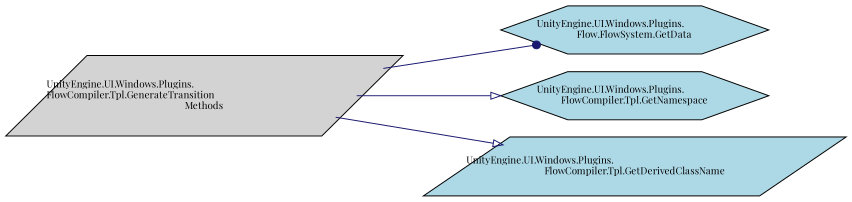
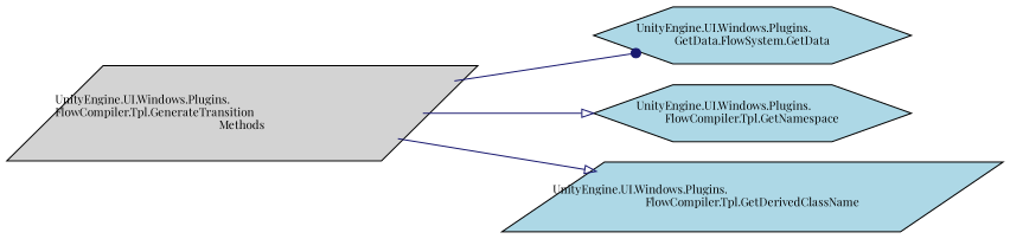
  digraph {
    rankdir=LR
    fontname="Playfair Display"
    node [color=black fillcolor=lightblue fontname="Playfair Display" fontsize=10 shape=parallelogram style=filled]
    edge [color=midnightblue fontname="Playfair Display" fontsize=10 labelfontname=FreeSans labelfontsize=10 style=solid arrowhead=onormal]
    n1 [fillcolor=lightgrey fontcolor=black height=0.2 label="UnityEngine.UI.Windows.Plugins.\lFlowCompiler.Tpl.GenerateTransition\lMethods" width=0.4]
-   n2 [height=0.2 label="UnityEngine.UI.Windows.Plugins.\lFlow.FlowSystem.GetData" shape=hexagon width=0.4]
+   n2 [height=0.2 label="UnityEngine.UI.Windows.Plugins.\lGetData.FlowSystem.GetData" shape=hexagon width=0.4]
    n3 [height=0.2 label="UnityEngine.UI.Windows.Plugins.\lFlowCompiler.Tpl.GetNamespace" shape=hexagon width=0.4]
    n4 [height=0.2 label="UnityEngine.UI.Windows.Plugins.\lFlowCompiler.Tpl.GetDerivedClassName" width=0.4]
    n1 -> n2 [arrowhead=dot]
    n1 -> n3
    n1 -> n4
  }
